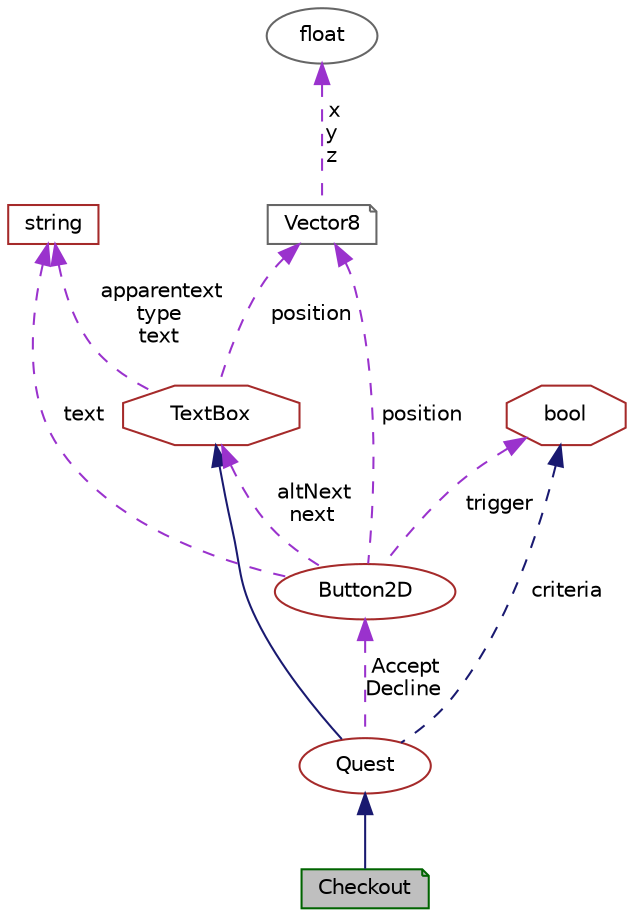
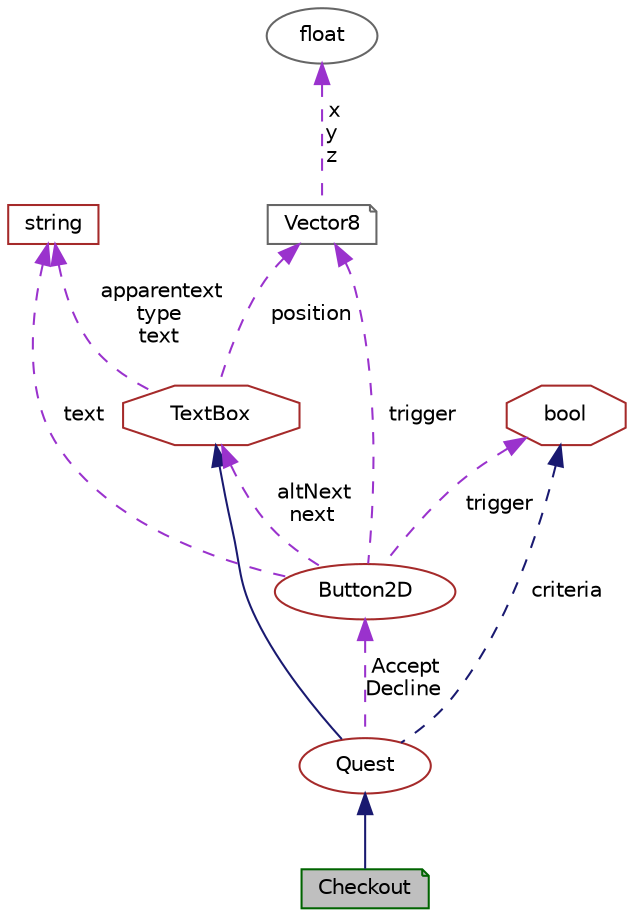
  digraph {
    node [color=brown fontname=Helvetica fontsize=10 shape=ellipse]
    edge [color=darkorchid3 dir=back fontname=Helvetica fontsize=10 labelfontname=Helvetica labelfontsize=10 style=dashed]
    n1 [color=darkgreen fillcolor=grey75 fontcolor=black height=0.2 label=Checkout shape=note style=filled width=0.4]
    n2 [height=0.2 label=Quest width=0.4]
    n3 [height=0.2 label=TextBox shape=octagon width=0.4]
    n4 [height=0.2 label=Button2D width=0.4]
    n5 [color=gray40 height=0.2 label=Vector8 shape=note width=0.4]
    n6 [color=gray40 height=0.2 label=float width=0.4]
    n7 [height=0.2 label=string shape=box width=0.4]
    n8 [height=0.2 label=bool shape=octagon width=0.4]
    n2 -> n1 [color=midnightblue style=solid]
    n3 -> n2 [color=midnightblue style=solid]
    n3 -> n4 [label=" altNext\nnext"]
    n4 -> n2 [label=" Accept\nDecline"]
    n5 -> n3 [label=" position"]
-   n5 -> n4 [label=" position"]
+   n5 -> n4 [label=" trigger"]
    n6 -> n5 [label=" x\ny\nz"]
    n7 -> n3 [label=" apparentext\ntype\ntext"]
    n7 -> n4 [label=" text"]
    n8 -> n2 [color=midnightblue label=" criteria"]
    n8 -> n4 [label=" trigger"]
  }
